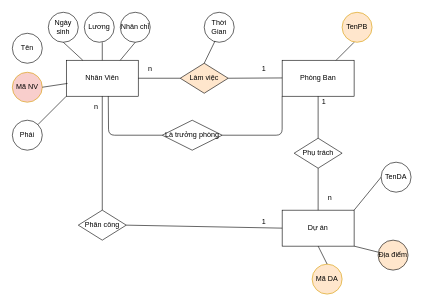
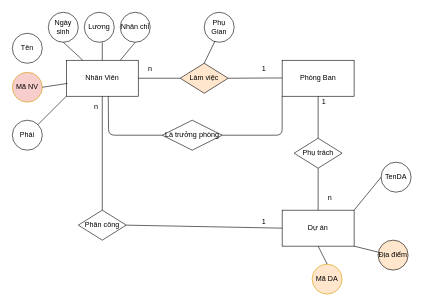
  <mxCell id="0" />
  <mxCell id="1" parent="0" />
  <mxCell id="2" value="Nhân Viên" style="rounded=0;whiteSpace=wrap;html=1;" vertex="1" parent="1"><mxGeometry x="110" y="100" width="120" height="60" as="geometry" /></mxCell>
  <mxCell id="3" value="Phòng Ban" style="rounded=0;whiteSpace=wrap;html=1;" vertex="1" parent="1"><mxGeometry x="470" y="100" width="120" height="60" as="geometry" /></mxCell>
  <mxCell id="4" value="Dự án" style="rounded=0;whiteSpace=wrap;html=1;" vertex="1" parent="1"><mxGeometry x="470" y="350" width="120" height="60" as="geometry" /></mxCell>
  <mxCell id="5" value="Làm việc" style="rhombus;whiteSpace=wrap;html=1;fillColor=#ffe6cc;" vertex="1" parent="1"><mxGeometry x="300" y="105" width="80" height="50" as="geometry" /></mxCell>
  <mxCell id="6" value="Phụ trách" style="rhombus;whiteSpace=wrap;html=1;" vertex="1" parent="1"><mxGeometry x="490" y="230" width="80" height="50" as="geometry" /></mxCell>
  <mxCell id="7" value="Phân công" style="rhombus;whiteSpace=wrap;html=1;" vertex="1" parent="1"><mxGeometry x="130" y="350" width="80" height="50" as="geometry" /></mxCell>
  <mxCell id="8" value="Là trưởng phòng" style="rhombus;whiteSpace=wrap;html=1;" vertex="1" parent="1"><mxGeometry x="270" y="200" width="100" height="50" as="geometry" /></mxCell>
  <mxCell id="9" value="Ngày sinh" style="ellipse;whiteSpace=wrap;html=1;aspect=fixed;" vertex="1" parent="1"><mxGeometry x="80" y="20" width="50" height="50" as="geometry" /></mxCell>
  <mxCell id="10" value="Tên" style="ellipse;whiteSpace=wrap;html=1;aspect=fixed;" vertex="1" parent="1"><mxGeometry x="20" y="55" width="50" height="50" as="geometry" /></mxCell>
  <mxCell id="11" value="Mã NV" style="ellipse;whiteSpace=wrap;html=1;aspect=fixed;fillColor=#f8cecc;strokeColor=#d79b00;" vertex="1" parent="1"><mxGeometry x="20" y="120" width="50" height="50" as="geometry" /></mxCell>
  <mxCell id="12" value="Lương" style="ellipse;whiteSpace=wrap;html=1;aspect=fixed;" vertex="1" parent="1"><mxGeometry x="140" y="20" width="50" height="50" as="geometry" /></mxCell>
  <mxCell id="13" value="Phái" style="ellipse;whiteSpace=wrap;html=1;aspect=fixed;" vertex="1" parent="1"><mxGeometry x="20" y="200" width="50" height="50" as="geometry" /></mxCell>
  <mxCell id="14" value="Nhân chỉ" style="ellipse;whiteSpace=wrap;html=1;aspect=fixed;" vertex="1" parent="1"><mxGeometry x="200" y="20" width="50" height="50" as="geometry" /></mxCell>
- <mxCell id="15" value="TenPB" style="ellipse;whiteSpace=wrap;html=1;aspect=fixed;fillColor=#ffe6cc;strokeColor=#d79b00;" vertex="1" parent="1"><mxGeometry x="570" y="20" width="50" height="50" as="geometry" /></mxCell>
  <mxCell id="16" value="Địa điểm" style="ellipse;whiteSpace=wrap;html=1;aspect=fixed;fillColor=#ffe6cc;" vertex="1" parent="1"><mxGeometry x="630" y="400" width="50" height="50" as="geometry" /></mxCell>
  <mxCell id="17" value="TenDA" style="ellipse;whiteSpace=wrap;html=1;aspect=fixed;" vertex="1" parent="1"><mxGeometry x="635" y="270" width="50" height="50" as="geometry" /></mxCell>
  <mxCell id="18" value="" style="endArrow=none;html=1;exitX=1;exitY=0;exitDx=0;exitDy=0;" edge="1" parent="1" source="13"><mxGeometry width="50" height="50" relative="1" as="geometry"><mxPoint x="60" y="210" as="sourcePoint" /><mxPoint x="110" y="160" as="targetPoint" /></mxGeometry></mxCell>
  <mxCell id="19" value="" style="endArrow=none;html=1;exitX=0.75;exitY=0;exitDx=0;exitDy=0;entryX=0.5;entryY=1;entryDx=0;entryDy=0;" edge="1" parent="1" source="2" target="14"><mxGeometry width="50" height="50" relative="1" as="geometry"><mxPoint x="169.998" y="117.322" as="sourcePoint" /><mxPoint x="217.32" y="70" as="targetPoint" /></mxGeometry></mxCell>
  <mxCell id="20" value="" style="endArrow=none;html=1;" edge="1" parent="1" source="2"><mxGeometry width="50" height="50" relative="1" as="geometry"><mxPoint x="210" y="110" as="sourcePoint" /><mxPoint x="170" y="70" as="targetPoint" /></mxGeometry></mxCell>
  <mxCell id="21" value="" style="endArrow=none;html=1;entryX=0.5;entryY=1;entryDx=0;entryDy=0;" edge="1" parent="1" source="2" target="9"><mxGeometry width="50" height="50" relative="1" as="geometry"><mxPoint x="180" y="110" as="sourcePoint" /><mxPoint x="180" y="80" as="targetPoint" /></mxGeometry></mxCell>
  <mxCell id="22" value="" style="endArrow=none;html=1;exitX=1;exitY=0.5;exitDx=0;exitDy=0;entryX=0.017;entryY=0.644;entryDx=0;entryDy=0;entryPerimeter=0;" edge="1" parent="1" source="11" target="2"><mxGeometry width="50" height="50" relative="1" as="geometry"><mxPoint x="72.678" y="107.678" as="sourcePoint" /><mxPoint x="120" y="125" as="targetPoint" /></mxGeometry></mxCell>
- <mxCell id="23" value="" style="endArrow=none;html=1;entryX=0.4;entryY=1;entryDx=0;entryDy=0;entryPerimeter=0;exitX=0.75;exitY=0;exitDx=0;exitDy=0;" edge="1" parent="1" source="3" target="15"><mxGeometry width="50" height="50" relative="1" as="geometry"><mxPoint x="530" y="120" as="sourcePoint" /><mxPoint x="580" y="70" as="targetPoint" /></mxGeometry></mxCell>
  <mxCell id="24" value="" style="endArrow=none;html=1;entryX=0;entryY=0.5;entryDx=0;entryDy=0;exitX=1;exitY=0;exitDx=0;exitDy=0;" edge="1" parent="1" source="4" target="17"><mxGeometry width="50" height="50" relative="1" as="geometry"><mxPoint x="570" y="110" as="sourcePoint" /><mxPoint x="600" y="80" as="targetPoint" /></mxGeometry></mxCell>
  <mxCell id="25" value="" style="endArrow=none;html=1;exitX=1;exitY=1;exitDx=0;exitDy=0;" edge="1" parent="1" source="4"><mxGeometry width="50" height="50" relative="1" as="geometry"><mxPoint x="610" y="360" as="sourcePoint" /><mxPoint x="630" y="420" as="targetPoint" /></mxGeometry></mxCell>
  <mxCell id="26" value="" style="endArrow=none;html=1;exitX=0;exitY=0.5;exitDx=0;exitDy=0;" edge="1" parent="1" source="5"><mxGeometry width="50" height="50" relative="1" as="geometry"><mxPoint x="370" y="230" as="sourcePoint" /><mxPoint x="230" y="130" as="targetPoint" /></mxGeometry></mxCell>
  <mxCell id="27" value="" style="endArrow=none;html=1;exitX=0;exitY=0.5;exitDx=0;exitDy=0;entryX=1;entryY=0.5;entryDx=0;entryDy=0;" edge="1" parent="1" target="5"><mxGeometry width="50" height="50" relative="1" as="geometry"><mxPoint x="470" y="129.5" as="sourcePoint" /><mxPoint x="410" y="130" as="targetPoint" /></mxGeometry></mxCell>
  <mxCell id="28" value="" style="endArrow=none;html=1;edgeStyle=orthogonalEdgeStyle;exitX=0;exitY=0.5;exitDx=0;exitDy=0;" edge="1" parent="1" source="8"><mxGeometry width="50" height="50" relative="1" as="geometry"><mxPoint x="130" y="210" as="sourcePoint" /><mxPoint x="180" y="160" as="targetPoint" /></mxGeometry></mxCell>
  <mxCell id="29" value="" style="endArrow=none;html=1;edgeStyle=orthogonalEdgeStyle;exitX=0;exitY=1;exitDx=0;exitDy=0;entryX=1;entryY=0.5;entryDx=0;entryDy=0;" edge="1" parent="1" source="3" target="8"><mxGeometry width="50" height="50" relative="1" as="geometry"><mxPoint x="324" y="235" as="sourcePoint" /><mxPoint x="190" y="170" as="targetPoint" /></mxGeometry></mxCell>
  <mxCell id="30" value="" style="endArrow=none;html=1;entryX=0.5;entryY=1;entryDx=0;entryDy=0;exitX=0.5;exitY=0;exitDx=0;exitDy=0;" edge="1" parent="1" source="6" target="3"><mxGeometry width="50" height="50" relative="1" as="geometry"><mxPoint x="370" y="230" as="sourcePoint" /><mxPoint x="420" y="180" as="targetPoint" /></mxGeometry></mxCell>
  <mxCell id="31" value="" style="endArrow=none;html=1;exitX=0.5;exitY=0;exitDx=0;exitDy=0;entryX=0.5;entryY=1;entryDx=0;entryDy=0;" edge="1" parent="1" source="4" target="6"><mxGeometry width="50" height="50" relative="1" as="geometry"><mxPoint x="370" y="230" as="sourcePoint" /><mxPoint x="420" y="180" as="targetPoint" /></mxGeometry></mxCell>
  <mxCell id="32" value="" style="endArrow=none;html=1;exitX=0.5;exitY=0;exitDx=0;exitDy=0;entryX=0.5;entryY=1;entryDx=0;entryDy=0;" edge="1" parent="1" source="7" target="2"><mxGeometry width="50" height="50" relative="1" as="geometry"><mxPoint x="370" y="230" as="sourcePoint" /><mxPoint x="420" y="180" as="targetPoint" /></mxGeometry></mxCell>
  <mxCell id="33" value="" style="endArrow=none;html=1;exitX=0;exitY=0.5;exitDx=0;exitDy=0;entryX=1;entryY=0.5;entryDx=0;entryDy=0;" edge="1" parent="1" source="4" target="7"><mxGeometry width="50" height="50" relative="1" as="geometry"><mxPoint x="180" y="370" as="sourcePoint" /><mxPoint x="180" y="170" as="targetPoint" /></mxGeometry></mxCell>
  <mxCell id="34" value="Mã DA" style="ellipse;whiteSpace=wrap;html=1;aspect=fixed;fillColor=#ffe6cc;strokeColor=#d79b00;" vertex="1" parent="1"><mxGeometry x="520" y="440" width="50" height="50" as="geometry" /></mxCell>
  <mxCell id="35" value="" style="endArrow=none;html=1;exitX=0.5;exitY=0;exitDx=0;exitDy=0;entryX=0.5;entryY=1;entryDx=0;entryDy=0;" edge="1" parent="1" source="34" target="4"><mxGeometry width="50" height="50" relative="1" as="geometry"><mxPoint x="600" y="420" as="sourcePoint" /><mxPoint x="640" y="430" as="targetPoint" /></mxGeometry></mxCell>
  <mxCell id="36" value="1" style="text;html=1;strokeColor=none;fillColor=none;align=center;verticalAlign=middle;whiteSpace=wrap;rounded=0;" vertex="1" parent="1"><mxGeometry x="420" y="105" width="40" height="20" as="geometry" /></mxCell>
  <mxCell id="37" value="n" style="text;html=1;strokeColor=none;fillColor=none;align=center;verticalAlign=middle;whiteSpace=wrap;rounded=0;" vertex="1" parent="1"><mxGeometry x="230" y="105" width="40" height="20" as="geometry" /></mxCell>
  <mxCell id="38" value="1" style="text;html=1;strokeColor=none;fillColor=none;align=center;verticalAlign=middle;whiteSpace=wrap;rounded=0;" vertex="1" parent="1"><mxGeometry x="420" y="360" width="40" height="20" as="geometry" /></mxCell>
  <mxCell id="39" value="n" style="text;html=1;strokeColor=none;fillColor=none;align=center;verticalAlign=middle;whiteSpace=wrap;rounded=0;" vertex="1" parent="1"><mxGeometry x="140" y="155" width="40" height="45" as="geometry" /></mxCell>
  <mxCell id="40" value="1" style="text;html=1;strokeColor=none;fillColor=none;align=center;verticalAlign=middle;whiteSpace=wrap;rounded=0;" vertex="1" parent="1"><mxGeometry x="520" y="160" width="40" height="20" as="geometry" /></mxCell>
  <mxCell id="41" value="n" style="text;html=1;strokeColor=none;fillColor=none;align=center;verticalAlign=middle;whiteSpace=wrap;rounded=0;" vertex="1" parent="1"><mxGeometry x="530" y="320" width="40" height="20" as="geometry" /></mxCell>
- <mxCell id="42" value="Thời Gian" style="ellipse;whiteSpace=wrap;html=1;aspect=fixed;" vertex="1" parent="1"><mxGeometry x="340" y="20" width="50" height="50" as="geometry" /></mxCell>
+ <mxCell id="42" value="Phụ Gian" style="ellipse;whiteSpace=wrap;html=1;aspect=fixed;" vertex="1" parent="1"><mxGeometry x="340" y="20" width="50" height="50" as="geometry" /></mxCell>
  <mxCell id="43" value="" style="endArrow=none;html=1;entryX=0.36;entryY=0.96;entryDx=0;entryDy=0;entryPerimeter=0;exitX=0.5;exitY=0;exitDx=0;exitDy=0;" edge="1" parent="1" source="5" target="42"><mxGeometry width="50" height="50" relative="1" as="geometry"><mxPoint x="570" y="110" as="sourcePoint" /><mxPoint x="600" y="80" as="targetPoint" /></mxGeometry></mxCell>
